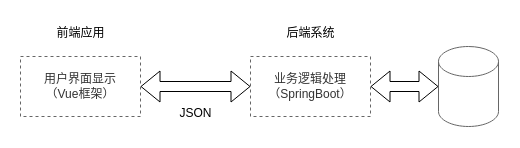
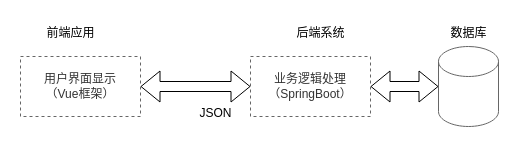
  <mxCell id="0" />
  <mxCell id="1" parent="0" />
  <mxCell id="2" value="用户界面显示&lt;br&gt;（Vue框架）" style="rounded=0;whiteSpace=wrap;html=1;fillColor=#FFFFFF;strokeColor=#666666;fontColor=#333333;dashed=1;" parent="1" vertex="1"><mxGeometry x="20" y="56" width="120" height="60" as="geometry" /></mxCell>
  <mxCell id="3" value="业务逻辑处理&lt;br&gt;（SpringBoot）" style="rounded=0;whiteSpace=wrap;html=1;fillColor=#FFFFFF;fontColor=#333333;strokeColor=#666666;dashed=1;" parent="1" vertex="1"><mxGeometry x="250" y="56" width="120" height="60" as="geometry" /></mxCell>
- <mxCell id="4" value="前端应用" style="text;html=1;align=center;verticalAlign=middle;resizable=0;points=[];autosize=1;strokeColor=none;fillColor=none;fontColor=#000000;" parent="1" vertex="1"><mxGeometry x="47" y="20" width="66" height="26" as="geometry" /></mxCell>
- <mxCell id="5" value="后端系统" style="text;html=1;align=center;verticalAlign=middle;resizable=0;points=[];autosize=1;strokeColor=none;fillColor=none;fontColor=#000000;" parent="1" vertex="1"><mxGeometry x="277" y="20" width="66" height="26" as="geometry" /></mxCell>
- <mxCell id="6" value="JSON" style="text;html=1;align=center;verticalAlign=middle;resizable=0;points=[];autosize=1;strokeColor=none;fillColor=none;fontColor=#000000;" parent="1" vertex="1"><mxGeometry x="170" y="100" width="50" height="26" as="geometry" /></mxCell>
+ <mxCell id="4" value="前端应用" style="text;html=1;align=center;verticalAlign=middle;resizable=0;points=[];autosize=1;strokeColor=none;fillColor=none;fontColor=#000000;" parent="1" vertex="1"><mxGeometry x="37" y="20" width="66" height="26" as="geometry" /></mxCell>
+ <mxCell id="5" value="后端系统" style="text;html=1;align=center;verticalAlign=middle;resizable=0;points=[];autosize=1;strokeColor=none;fillColor=none;fontColor=#000000;" parent="1" vertex="1"><mxGeometry x="287" y="20" width="66" height="26" as="geometry" /></mxCell>
+ <mxCell id="6" value="JSON" style="text;html=1;align=center;verticalAlign=middle;resizable=0;points=[];autosize=1;strokeColor=none;fillColor=none;fontColor=#000000;" parent="1" vertex="1"><mxGeometry x="190" y="100" width="50" height="26" as="geometry" /></mxCell>
  <mxCell id="7" value="" style="shape=flexArrow;endArrow=classic;startArrow=classic;html=1;entryX=0;entryY=0.5;entryDx=0;entryDy=0;exitX=1;exitY=0.5;exitDx=0;exitDy=0;fontColor=#000000;strokeColor=#000000;" parent="1" source="2" target="3" edge="1"><mxGeometry width="100" height="100" relative="1" as="geometry"><mxPoint x="150" y="141" as="sourcePoint" /><mxPoint x="250" y="41" as="targetPoint" /></mxGeometry></mxCell>
  <mxCell id="8" value="" style="shape=flexArrow;endArrow=classic;startArrow=classic;html=1;exitX=1;exitY=0.5;exitDx=0;exitDy=0;fontColor=#000000;strokeColor=#000000;entryX=0;entryY=0.5;entryDx=0;entryDy=0;entryPerimeter=0;" parent="1" source="3" target="9" edge="1"><mxGeometry width="100" height="100" relative="1" as="geometry"><mxPoint x="370" y="88" as="sourcePoint" /><mxPoint x="437" y="86" as="targetPoint" /></mxGeometry></mxCell>
  <mxCell id="9" value="" style="shape=cylinder3;whiteSpace=wrap;html=1;boundedLbl=1;backgroundOutline=1;size=15;fillColor=#FFFFFF;fontColor=#333333;strokeColor=#666666;" parent="1" vertex="1"><mxGeometry x="438" y="46" width="60" height="80" as="geometry" /></mxCell>
+ <mxCell id="10" value="数据库" style="text;html=1;align=center;verticalAlign=middle;resizable=0;points=[];autosize=1;strokeColor=none;fillColor=none;fontColor=#000000;" parent="1" vertex="1"><mxGeometry x="441" y="20" width="54" height="26" as="geometry" /></mxCell>
